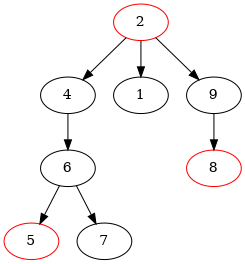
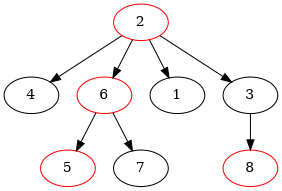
  digraph {
    node [color=black]
    n1 [label=4]
-   n2 [label=6]
+   n2 [color=red label=6]
    n3 [color=red label=2]
    n4 [label=1]
-   n5 [label=9]
+   n5 [label=3]
    n6 [color=red label=5]
    n7 [label=7]
    n8 [color=red label=8]
-   n1 -> n2
+   n3 -> n2
    n2 -> n6
    n2 -> n7
    n3 -> n1
    n3 -> n4
    n3 -> n5
    n5 -> n8
  }
